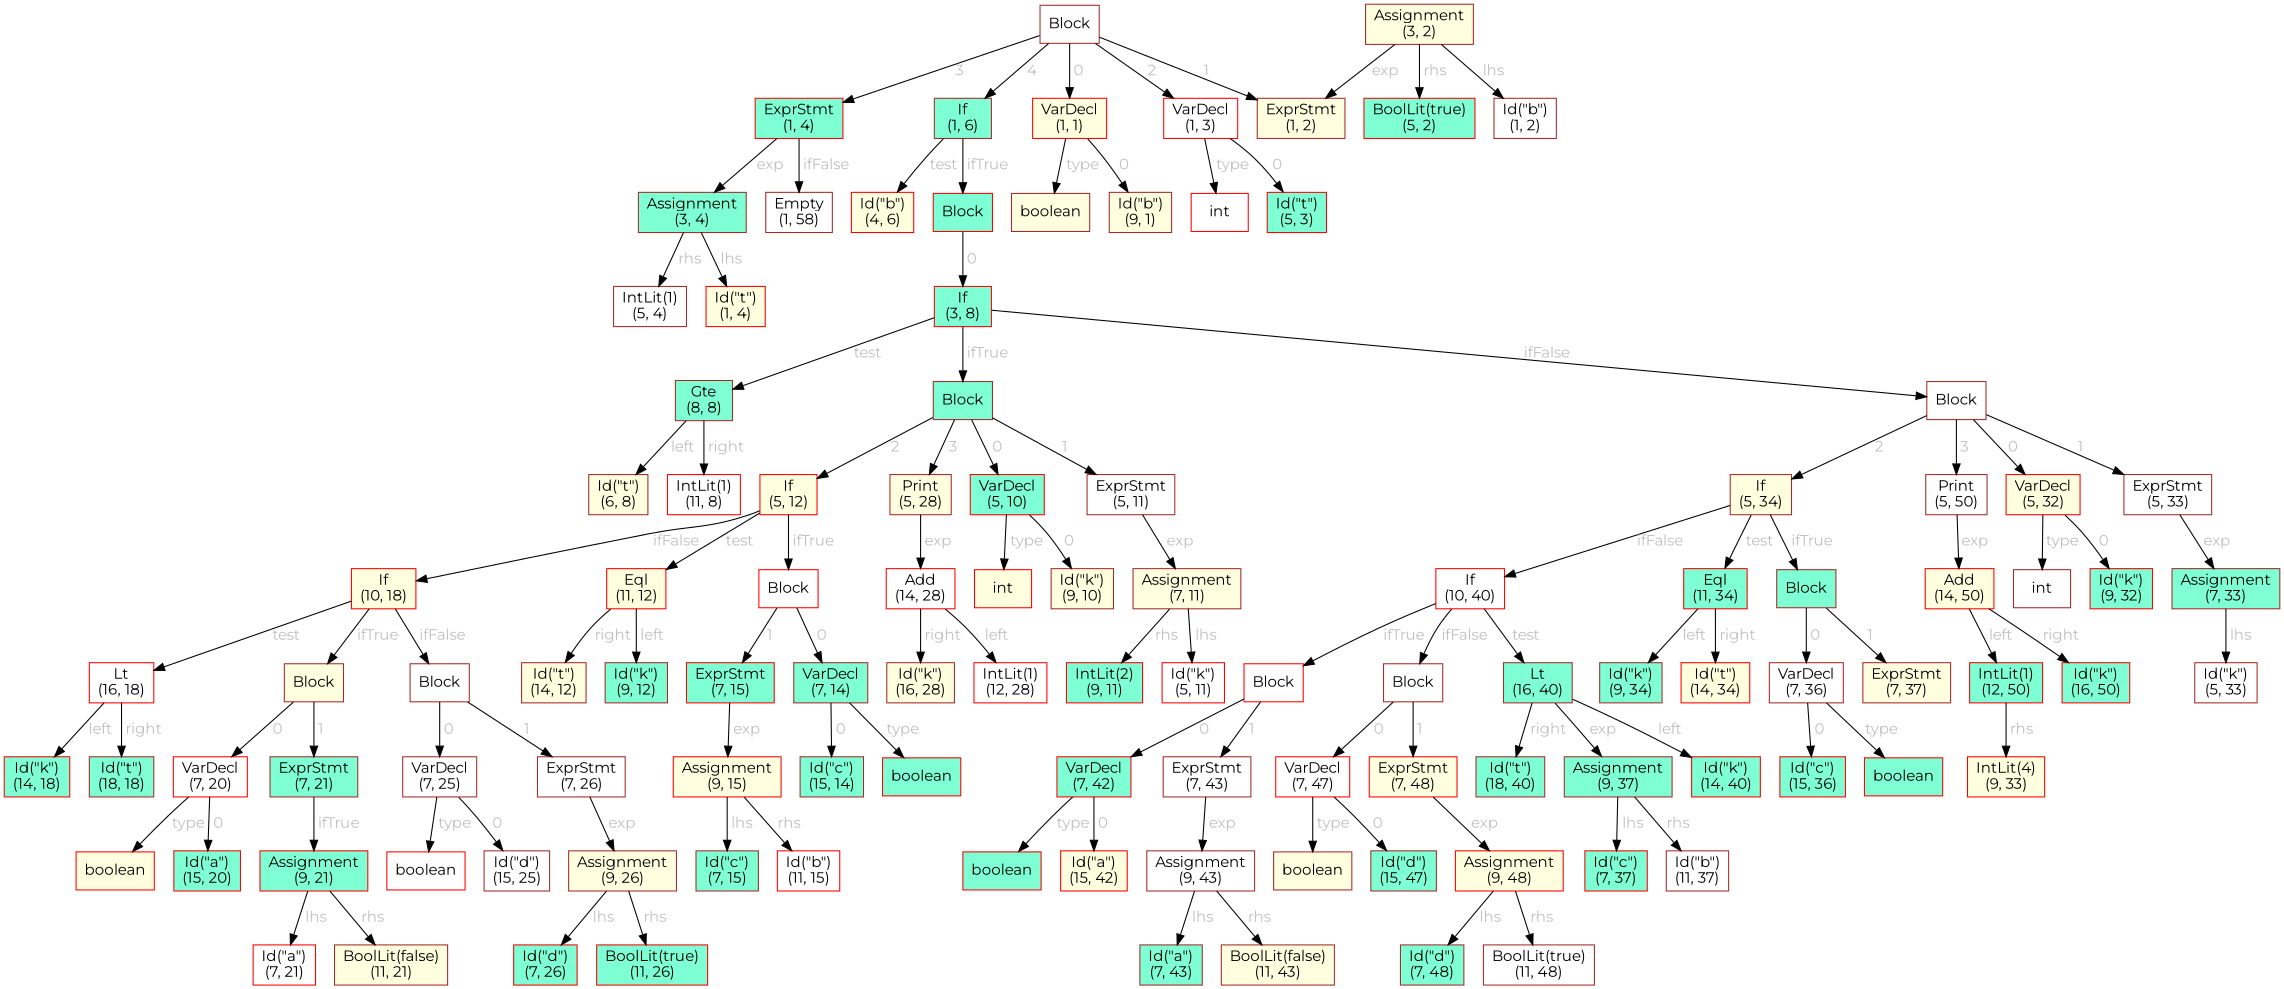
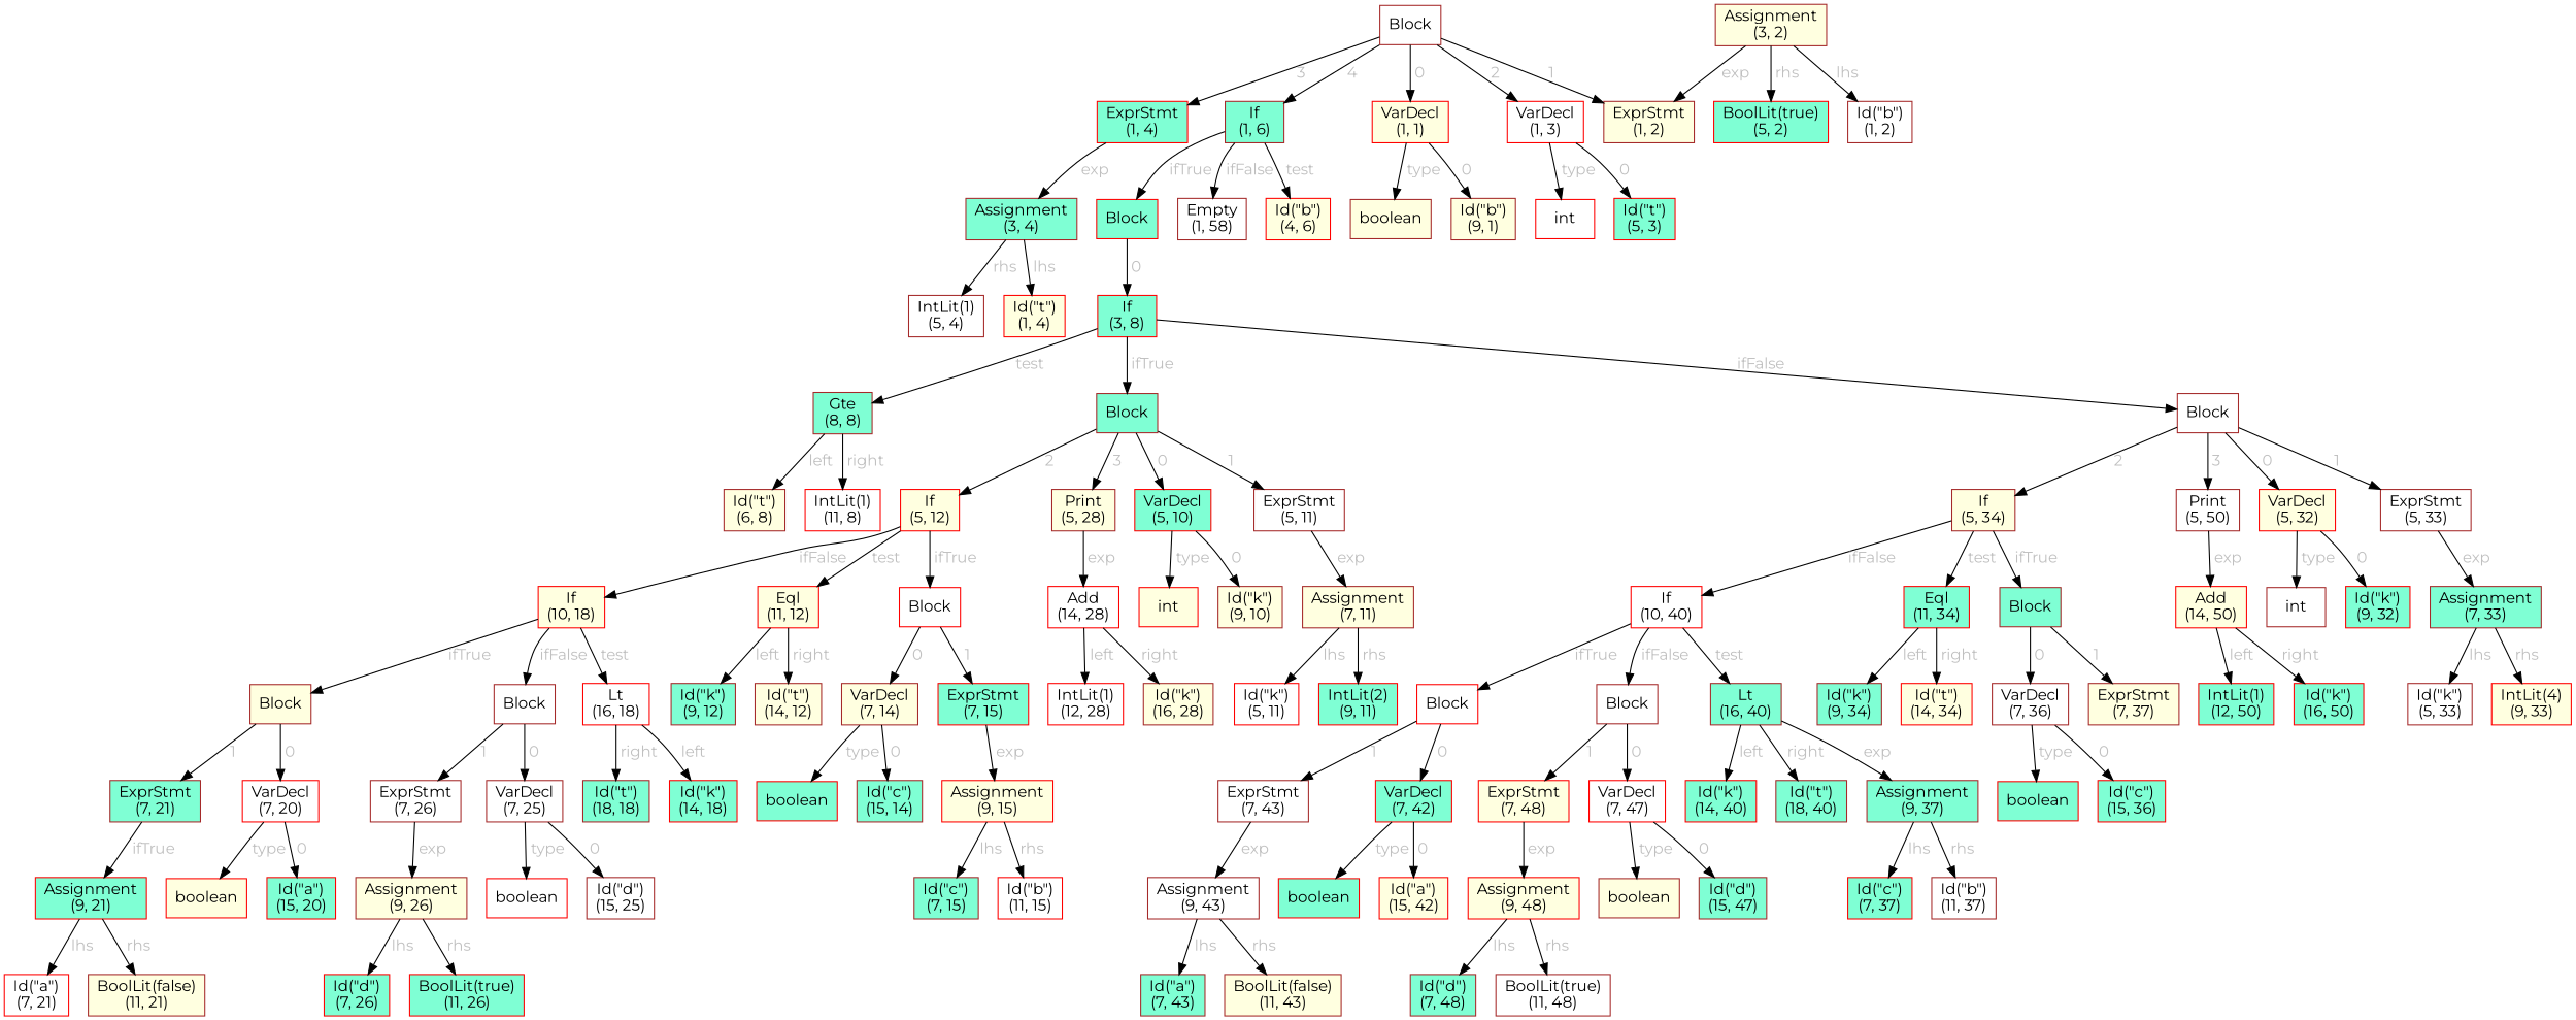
  digraph {
    fontname=Montserrat
    node [color=brown fillcolor=aquamarine fontname=Montserrat shape=box style=filled]
    edge [fontcolor=gray fontname=Montserrat]
    n1 [fillcolor=white label=Block]
    n2 [color=red fillcolor=lightyellow label="VarDecl\n(1, 1)"]
    n3 [fillcolor=lightyellow label="ExprStmt\n(1, 2)"]
    n4 [color=red fillcolor=white label="VarDecl\n(1, 3)"]
    n5 [color=red label="ExprStmt\n(1, 4)"]
    n6 [label="If\n(1, 6)"]
    n7 [fillcolor=lightyellow label=boolean]
    n8 [fillcolor=lightyellow label="Id(\"b\")\n(9, 1)"]
    n9 [color=red fillcolor=white label=int]
    n10 [color=red label="Id(\"t\")\n(5, 3)"]
    n11 [label="Assignment\n(3, 4)"]
    n12 [color=red fillcolor=lightyellow label="Id(\"b\")\n(4, 6)"]
    n13 [color=red label=Block]
    n14 [fillcolor=white label="Empty\n(1, 58)"]
    n15 [fillcolor=lightyellow label="Assignment\n(3, 2)"]
    n16 [fillcolor=white label="Id(\"b\")\n(1, 2)"]
    n17 [color=red label="BoolLit(true)\n(5, 2)"]
    n18 [color=red fillcolor=lightyellow label="Id(\"t\")\n(1, 4)"]
    n19 [fillcolor=white label="IntLit(1)\n(5, 4)"]
    n20 [color=red label="If\n(3, 8)"]
    n21 [label="Gte\n(8, 8)"]
    n22 [label=Block]
    n23 [fillcolor=white label=Block]
    n24 [fillcolor=lightyellow label="Id(\"t\")\n(6, 8)"]
    n25 [color=red fillcolor=white label="IntLit(1)\n(11, 8)"]
    n26 [color=red label="VarDecl\n(5, 10)"]
    n27 [fillcolor=white label="ExprStmt\n(5, 11)"]
    n28 [color=red fillcolor=lightyellow label="If\n(5, 12)"]
    n29 [fillcolor=lightyellow label="Print\n(5, 28)"]
    n30 [color=red fillcolor=lightyellow label="VarDecl\n(5, 32)"]
    n31 [fillcolor=white label="ExprStmt\n(5, 33)"]
    n32 [fillcolor=lightyellow label="If\n(5, 34)"]
    n33 [fillcolor=white label="Print\n(5, 50)"]
    n34 [color=red fillcolor=lightyellow label=int]
    n35 [fillcolor=lightyellow label="Id(\"k\")\n(9, 10)"]
    n36 [fillcolor=lightyellow label="Assignment\n(7, 11)"]
    n37 [color=red fillcolor=lightyellow label="Eql\n(11, 12)"]
    n38 [color=red fillcolor=white label=Block]
    n39 [color=red fillcolor=lightyellow label="If\n(10, 18)"]
    n40 [color=red fillcolor=white label="Add\n(14, 28)"]
    n41 [color=red fillcolor=white label="Id(\"k\")\n(5, 11)"]
    n42 [color=red label="IntLit(2)\n(9, 11)"]
    n43 [label="Id(\"k\")\n(9, 12)"]
    n44 [fillcolor=lightyellow label="Id(\"t\")\n(14, 12)"]
-   n45 [label="VarDecl\n(7, 14)"]
+   n45 [fillcolor=lightyellow label="VarDecl\n(7, 14)"]
    n46 [color=red label="ExprStmt\n(7, 15)"]
    n47 [color=red fillcolor=white label="Lt\n(16, 18)"]
    n48 [fillcolor=lightyellow label=Block]
    n49 [fillcolor=white label=Block]
    n50 [color=red label=boolean]
    n51 [label="Id(\"c\")\n(15, 14)"]
    n52 [color=red fillcolor=lightyellow label="Assignment\n(9, 15)"]
    n53 [label="Id(\"c\")\n(7, 15)"]
    n54 [color=red fillcolor=white label="Id(\"b\")\n(11, 15)"]
    n55 [color=red label="Id(\"k\")\n(14, 18)"]
    n56 [label="Id(\"t\")\n(18, 18)"]
    n57 [color=red fillcolor=white label="VarDecl\n(7, 20)"]
    n58 [label="ExprStmt\n(7, 21)"]
    n59 [fillcolor=white label="VarDecl\n(7, 25)"]
    n60 [fillcolor=white label="ExprStmt\n(7, 26)"]
    n61 [color=red fillcolor=lightyellow label=boolean]
    n62 [color=red label="Id(\"a\")\n(15, 20)"]
    n63 [color=red label="Assignment\n(9, 21)"]
    n64 [color=red fillcolor=white label="Id(\"a\")\n(7, 21)"]
    n65 [fillcolor=lightyellow label="BoolLit(false)\n(11, 21)"]
    n66 [color=red fillcolor=white label=boolean]
    n67 [fillcolor=white label="Id(\"d\")\n(15, 25)"]
    n68 [fillcolor=lightyellow label="Assignment\n(9, 26)"]
    n69 [color=red label="Id(\"d\")\n(7, 26)"]
    n70 [color=red label="BoolLit(true)\n(11, 26)"]
    n71 [color=red fillcolor=white label="IntLit(1)\n(12, 28)"]
    n72 [fillcolor=lightyellow label="Id(\"k\")\n(16, 28)"]
    n73 [fillcolor=white label=int]
    n74 [color=red label="Id(\"k\")\n(9, 32)"]
    n75 [label="Assignment\n(7, 33)"]
    n76 [color=red label="Eql\n(11, 34)"]
    n77 [label=Block]
    n78 [color=red fillcolor=white label="If\n(10, 40)"]
    n79 [color=red fillcolor=lightyellow label="Add\n(14, 50)"]
    n80 [fillcolor=white label="Id(\"k\")\n(5, 33)"]
    n81 [color=red fillcolor=lightyellow label="IntLit(4)\n(9, 33)"]
    n82 [label="Id(\"k\")\n(9, 34)"]
    n83 [color=red fillcolor=lightyellow label="Id(\"t\")\n(14, 34)"]
    n84 [fillcolor=white label="VarDecl\n(7, 36)"]
    n85 [fillcolor=lightyellow label="ExprStmt\n(7, 37)"]
    n86 [label="Lt\n(16, 40)"]
    n87 [color=red fillcolor=white label=Block]
    n88 [fillcolor=white label=Block]
    n89 [color=red label=boolean]
    n90 [color=red label="Id(\"c\")\n(15, 36)"]
    n91 [label="Assignment\n(9, 37)"]
    n92 [color=red label="Id(\"c\")\n(7, 37)"]
    n93 [fillcolor=white label="Id(\"b\")\n(11, 37)"]
    n94 [color=red label="Id(\"k\")\n(14, 40)"]
    n95 [label="Id(\"t\")\n(18, 40)"]
    n96 [color=red label="VarDecl\n(7, 42)"]
    n97 [fillcolor=white label="ExprStmt\n(7, 43)"]
    n98 [color=red fillcolor=white label="VarDecl\n(7, 47)"]
    n99 [color=red fillcolor=lightyellow label="ExprStmt\n(7, 48)"]
    n100 [color=red label=boolean]
    n101 [color=red fillcolor=lightyellow label="Id(\"a\")\n(15, 42)"]
    n102 [fillcolor=white label="Assignment\n(9, 43)"]
    n103 [label="Id(\"a\")\n(7, 43)"]
    n104 [fillcolor=lightyellow label="BoolLit(false)\n(11, 43)"]
    n105 [fillcolor=lightyellow label=boolean]
    n106 [label="Id(\"d\")\n(15, 47)"]
    n107 [color=red fillcolor=lightyellow label="Assignment\n(9, 48)"]
    n108 [label="Id(\"d\")\n(7, 48)"]
    n109 [fillcolor=white label="BoolLit(true)\n(11, 48)"]
    n110 [color=red label="IntLit(1)\n(12, 50)"]
    n111 [color=red label="Id(\"k\")\n(16, 50)"]
    n1 -> n2 [label=" 0"]
    n1 -> n3 [label=" 1"]
    n1 -> n4 [label=" 2"]
    n1 -> n5 [label=" 3"]
    n1 -> n6 [label=" 4"]
    n2 -> n7 [label=" type"]
    n2 -> n8 [label=" 0"]
    n4 -> n9 [label=" type"]
    n4 -> n10 [label=" 0"]
    n5 -> n11 [label=" exp"]
    n6 -> n12 [label=" test"]
    n6 -> n13 [label=" ifTrue"]
-   n5 -> n14 [label=" ifFalse"]
+   n6 -> n14 [label=" ifFalse"]
    n11 -> n18 [label=" lhs"]
    n11 -> n19 [label=" rhs"]
    n13 -> n20 [label=" 0"]
    n15 -> n3 [label=" exp"]
    n15 -> n16 [label=" lhs"]
    n15 -> n17 [label=" rhs"]
    n20 -> n21 [label=" test"]
    n20 -> n22 [label=" ifTrue"]
    n20 -> n23 [label=" ifFalse"]
    n21 -> n24 [label=" left"]
    n21 -> n25 [label=" right"]
    n22 -> n26 [label=" 0"]
    n22 -> n27 [label=" 1"]
    n22 -> n28 [label=" 2"]
    n22 -> n29 [label=" 3"]
    n23 -> n30 [label=" 0"]
    n23 -> n31 [label=" 1"]
    n23 -> n32 [label=" 2"]
    n23 -> n33 [label=" 3"]
    n26 -> n34 [label=" type"]
    n26 -> n35 [label=" 0"]
    n27 -> n36 [label=" exp"]
    n28 -> n37 [label=" test"]
    n28 -> n38 [label=" ifTrue"]
    n28 -> n39 [label=" ifFalse"]
    n29 -> n40 [label=" exp"]
    n30 -> n73 [label=" type"]
    n30 -> n74 [label=" 0"]
    n31 -> n75 [label=" exp"]
    n32 -> n76 [label=" test"]
    n32 -> n77 [label=" ifTrue"]
    n32 -> n78 [label=" ifFalse"]
    n33 -> n79 [label=" exp"]
    n36 -> n41 [label=" lhs"]
    n36 -> n42 [label=" rhs"]
    n37 -> n43 [label=" left"]
    n37 -> n44 [label=" right"]
    n38 -> n45 [label=" 0"]
    n38 -> n46 [label=" 1"]
    n39 -> n47 [label=" test"]
    n39 -> n48 [label=" ifTrue"]
    n39 -> n49 [label=" ifFalse"]
    n40 -> n71 [label=" left"]
    n40 -> n72 [label=" right"]
    n45 -> n50 [label=" type"]
    n45 -> n51 [label=" 0"]
    n46 -> n52 [label=" exp"]
    n47 -> n55 [label=" left"]
    n47 -> n56 [label=" right"]
    n48 -> n57 [label=" 0"]
    n48 -> n58 [label=" 1"]
    n49 -> n59 [label=" 0"]
    n49 -> n60 [label=" 1"]
    n52 -> n53 [label=" lhs"]
    n52 -> n54 [label=" rhs"]
    n57 -> n61 [label=" type"]
    n57 -> n62 [label=" 0"]
    n58 -> n63 [label=" ifTrue"]
    n59 -> n66 [label=" type"]
    n59 -> n67 [label=" 0"]
    n60 -> n68 [label=" exp"]
    n63 -> n64 [label=" lhs"]
    n63 -> n65 [label=" rhs"]
    n68 -> n69 [label=" lhs"]
    n68 -> n70 [label=" rhs"]
    n75 -> n80 [label=" lhs"]
-   n110 -> n81 [label=" rhs"]
+   n75 -> n81 [label=" rhs"]
    n76 -> n82 [label=" left"]
    n76 -> n83 [label=" right"]
    n77 -> n84 [label=" 0"]
    n77 -> n85 [label=" 1"]
    n78 -> n86 [label=" test"]
    n78 -> n87 [label=" ifTrue"]
    n78 -> n88 [label=" ifFalse"]
    n79 -> n110 [label=" left"]
    n79 -> n111 [label=" right"]
    n84 -> n89 [label=" type"]
    n84 -> n90 [label=" 0"]
    n86 -> n91 [label=" exp"]
    n86 -> n94 [label=" left"]
    n86 -> n95 [label=" right"]
    n87 -> n96 [label=" 0"]
    n87 -> n97 [label=" 1"]
    n88 -> n98 [label=" 0"]
    n88 -> n99 [label=" 1"]
    n91 -> n92 [label=" lhs"]
    n91 -> n93 [label=" rhs"]
    n96 -> n100 [label=" type"]
    n96 -> n101 [label=" 0"]
    n97 -> n102 [label=" exp"]
    n98 -> n105 [label=" type"]
    n98 -> n106 [label=" 0"]
    n99 -> n107 [label=" exp"]
    n102 -> n103 [label=" lhs"]
    n102 -> n104 [label=" rhs"]
    n107 -> n108 [label=" lhs"]
    n107 -> n109 [label=" rhs"]
  }
